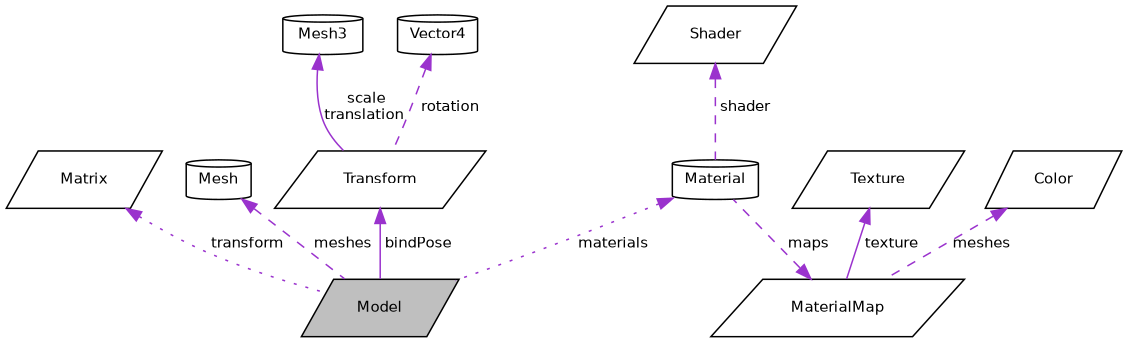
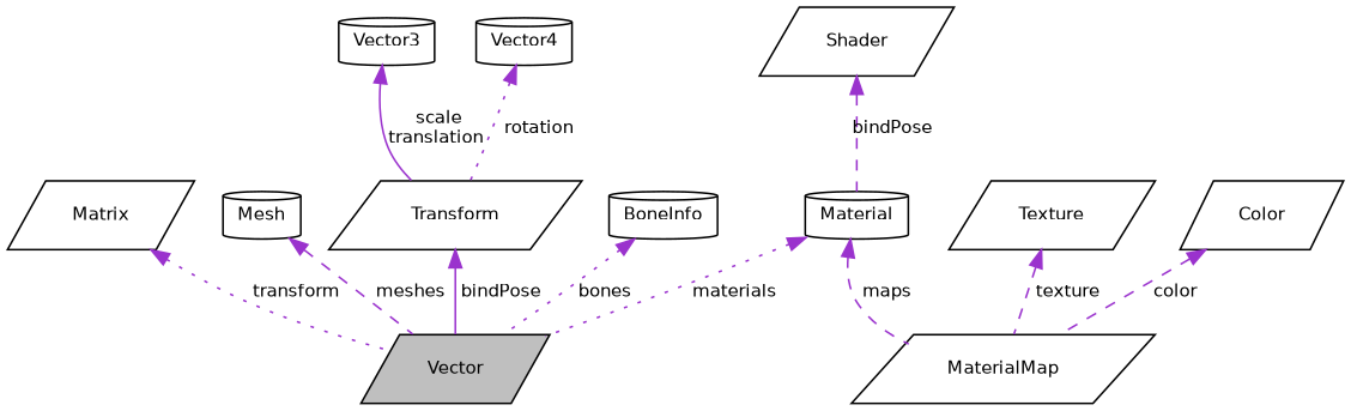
  digraph {
    fontname="DejaVu Sans"
    node [color=black fillcolor=white fontname="DejaVu Sans" fontsize=10 shape=parallelogram style=filled]
    edge [color=darkorchid3 dir=back fontname="DejaVu Sans" fontsize=10 labelfontname=Helvetica labelfontsize=10 style=dotted]
-   n1 [fillcolor=grey75 fontcolor=black height=0.2 label=Model width=0.4]
+   n1 [fillcolor=grey75 fontcolor=black height=0.2 label=Vector width=0.4]
    n2 [height=0.2 label=Matrix width=0.4]
    n3 [height=0.2 label=Mesh shape=cylinder width=0.4]
    n4 [height=0.2 label=Material shape=cylinder width=0.4]
    n5 [height=0.2 label=Shader width=0.4]
    n6 [height=0.2 label=MaterialMap width=0.4]
    n7 [height=0.2 label=Texture width=0.4]
    n8 [height=0.2 label=Color width=0.4]
+   n9 [height=0.2 label=BoneInfo shape=cylinder width=0.4]
    n10 [height=0.2 label=Transform width=0.4]
-   n11 [height=0.2 label=Mesh3 shape=cylinder width=0.4]
+   n11 [height=0.2 label=Vector3 shape=cylinder width=0.4]
    n12 [height=0.2 label=Vector4 shape=cylinder width=0.4]
    n2 -> n1 [label=" transform"]
    n3 -> n1 [label=" meshes" style=dashed]
    n4 -> n1 [label=" materials"]
-   n5 -> n4 [label=" shader" style=dashed]
-   n6 -> n4 [label=" maps" style=dashed]
-   n7 -> n6 [label=" texture" style=solid]
-   n8 -> n6 [label=" meshes" style=dashed]
+   n5 -> n4 [label=" bindPose" style=dashed]
+   n4 -> n6 [label=" maps" style=dashed]
+   n7 -> n6 [label=" texture" style=dashed]
+   n8 -> n6 [label=" color" style=dashed]
+   n9 -> n1 [label=" bones"]
    n10 -> n1 [label=" bindPose" style=solid]
    n11 -> n10 [label=" scale\ntranslation" style=solid]
-   n12 -> n10 [label=" rotation" style=dashed]
+   n12 -> n10 [label=" rotation"]
  }
